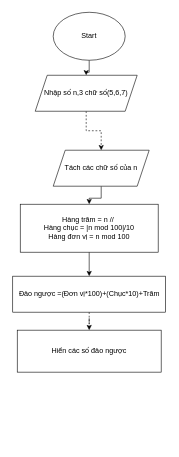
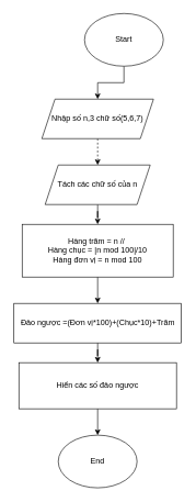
  <mxCell id="0" />
  <mxCell id="1" parent="0" />
  <mxCell id="2" value="" style="edgeStyle=orthogonalEdgeStyle;rounded=0;orthogonalLoop=1;jettySize=auto;html=1;" edge="1" parent="1" source="3" target="5"><mxGeometry relative="1" as="geometry" /></mxCell>
- <mxCell id="3" value="Start" style="ellipse;whiteSpace=wrap;html=1;" vertex="1" parent="1"><mxGeometry x="88" width="120" height="80" as="geometry" y="20" /></mxCell>
+ <mxCell id="3" value="Start" style="ellipse;whiteSpace=wrap;html=1;" vertex="1" parent="1"><mxGeometry x="128" y="20" width="120" height="80" as="geometry" /></mxCell>
  <mxCell id="4" value="" style="edgeStyle=orthogonalEdgeStyle;rounded=0;orthogonalLoop=1;jettySize=auto;html=1;dashed=1;" edge="1" parent="1" source="5" target="7"><mxGeometry relative="1" as="geometry" /></mxCell>
- <mxCell id="5" value="Nhập số n,3 chữ số(5,6,7)" style="shape=parallelogram;perimeter=parallelogramPerimeter;whiteSpace=wrap;html=1;fixedSize=1;" vertex="1" parent="1"><mxGeometry x="58" y="125" width="170" height="60" as="geometry" /></mxCell>
+ <mxCell id="5" value="Nhập số n,3 chữ số(5,6,7)" style="shape=parallelogram;perimeter=parallelogramPerimeter;whiteSpace=wrap;html=1;fixedSize=1;" vertex="1" parent="1"><mxGeometry x="63" y="150" width="170" height="60" as="geometry" /></mxCell>
  <mxCell id="6" value="" style="edgeStyle=orthogonalEdgeStyle;rounded=0;orthogonalLoop=1;jettySize=auto;html=1;" edge="1" parent="1" source="7" target="9"><mxGeometry relative="1" as="geometry" /></mxCell>
- <mxCell id="7" value="Tách các chữ số của n" style="shape=parallelogram;perimeter=parallelogramPerimeter;whiteSpace=wrap;html=1;fixedSize=1;" vertex="1" parent="1"><mxGeometry x="88" y="250" width="160" height="60" as="geometry" /></mxCell>
+ <mxCell id="7" value="Tách các chữ số của n" style="shape=parallelogram;perimeter=parallelogramPerimeter;whiteSpace=wrap;html=1;fixedSize=1;" vertex="1" parent="1"><mxGeometry x="68" y="250" width="160" height="60" as="geometry" /></mxCell>
  <mxCell id="8" value="" style="edgeStyle=orthogonalEdgeStyle;rounded=0;orthogonalLoop=1;jettySize=auto;html=1;" edge="1" parent="1" source="9" target="11"><mxGeometry relative="1" as="geometry" /></mxCell>
  <mxCell id="9" value="Hàng trăm = n //&amp;nbsp;&lt;br&gt;Hàng chục = |n mod 100|/10&lt;div&gt;Hàng đơn vị = n mod 100&lt;/div&gt;" style="rounded=0;whiteSpace=wrap;html=1;" vertex="1" parent="1"><mxGeometry x="33" y="340" width="230" height="80" as="geometry" /></mxCell>
- <mxCell id="10" value="" style="edgeStyle=orthogonalEdgeStyle;rounded=0;orthogonalLoop=1;jettySize=auto;html=1;dashed=1;" edge="1" parent="1" source="11" target="13"><mxGeometry relative="1" as="geometry" /></mxCell>
+ <mxCell id="10" value="" style="edgeStyle=orthogonalEdgeStyle;rounded=0;orthogonalLoop=1;jettySize=auto;html=1;" edge="1" parent="1" source="11" target="13"><mxGeometry relative="1" as="geometry" /></mxCell>
  <mxCell id="11" value="Đảo ngược =(Đơn vị*100)+(Chục*10)+Trăm" style="rounded=0;whiteSpace=wrap;html=1;" vertex="1" parent="1"><mxGeometry x="20.5" y="460" width="255" height="60" as="geometry" /></mxCell>
+ <mxCell id="12" value="" style="edgeStyle=orthogonalEdgeStyle;rounded=0;orthogonalLoop=1;jettySize=auto;html=1;" edge="1" parent="1" source="13" target="14"><mxGeometry relative="1" as="geometry" /></mxCell>
  <mxCell id="13" value="Hiển các số đảo ngược" style="rounded=0;whiteSpace=wrap;html=1;" vertex="1" parent="1"><mxGeometry x="28" y="550" width="240" height="70" as="geometry" /></mxCell>
+ <mxCell id="14" value="End" style="ellipse;whiteSpace=wrap;html=1;" vertex="1" parent="1"><mxGeometry x="88" y="660" width="120" height="80" as="geometry" /></mxCell>
